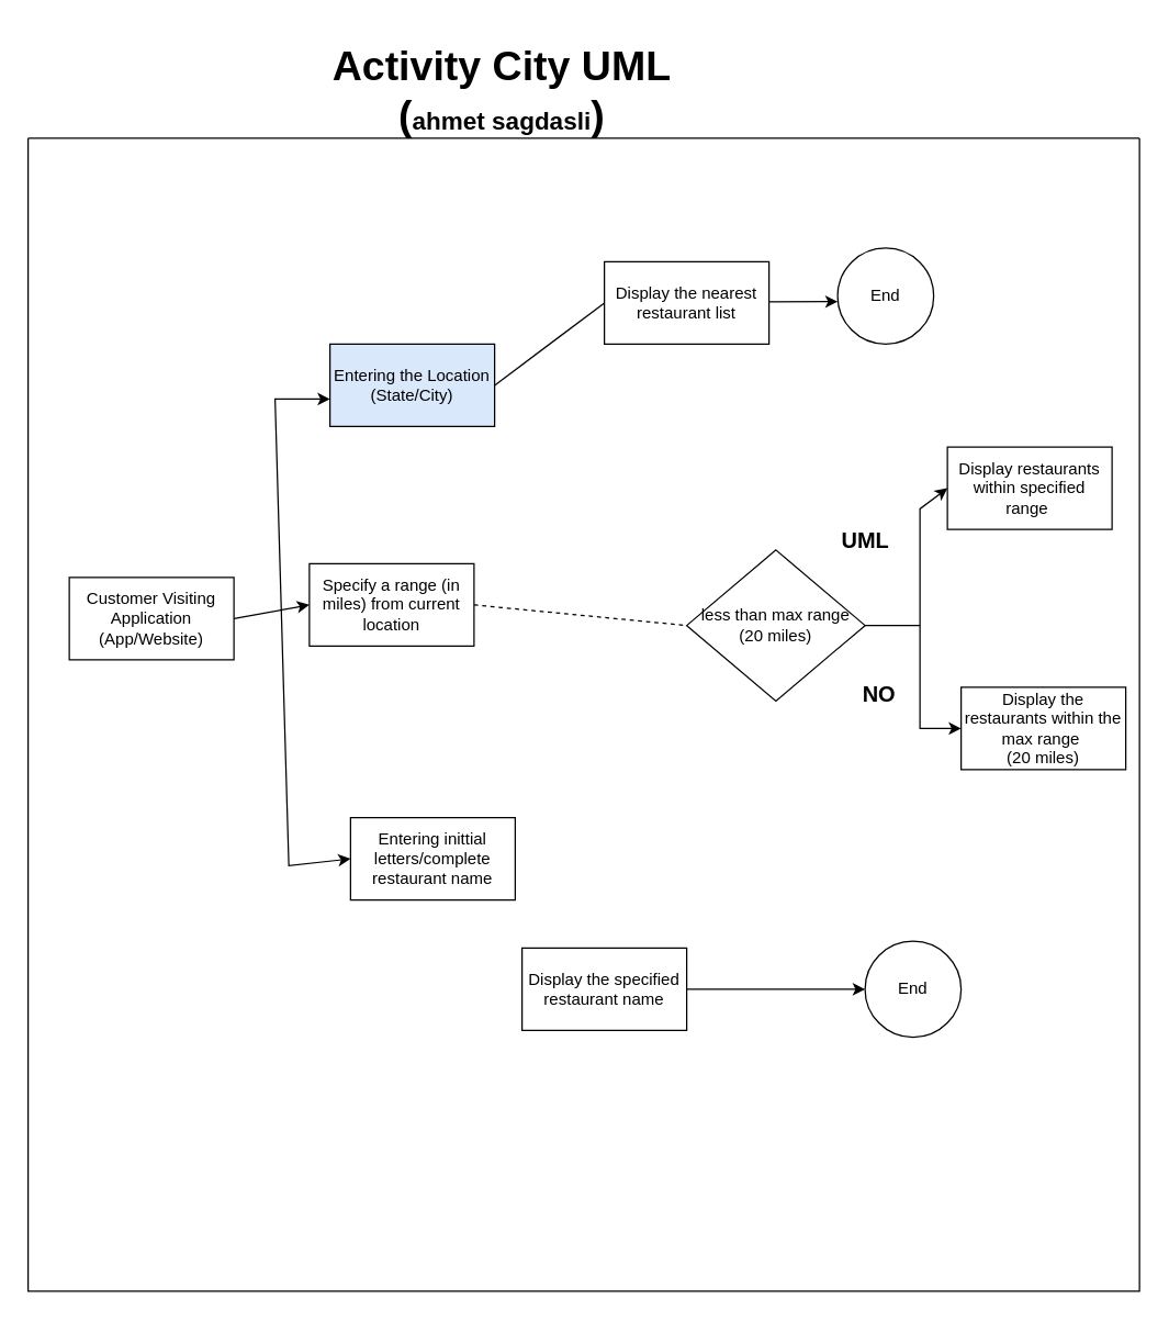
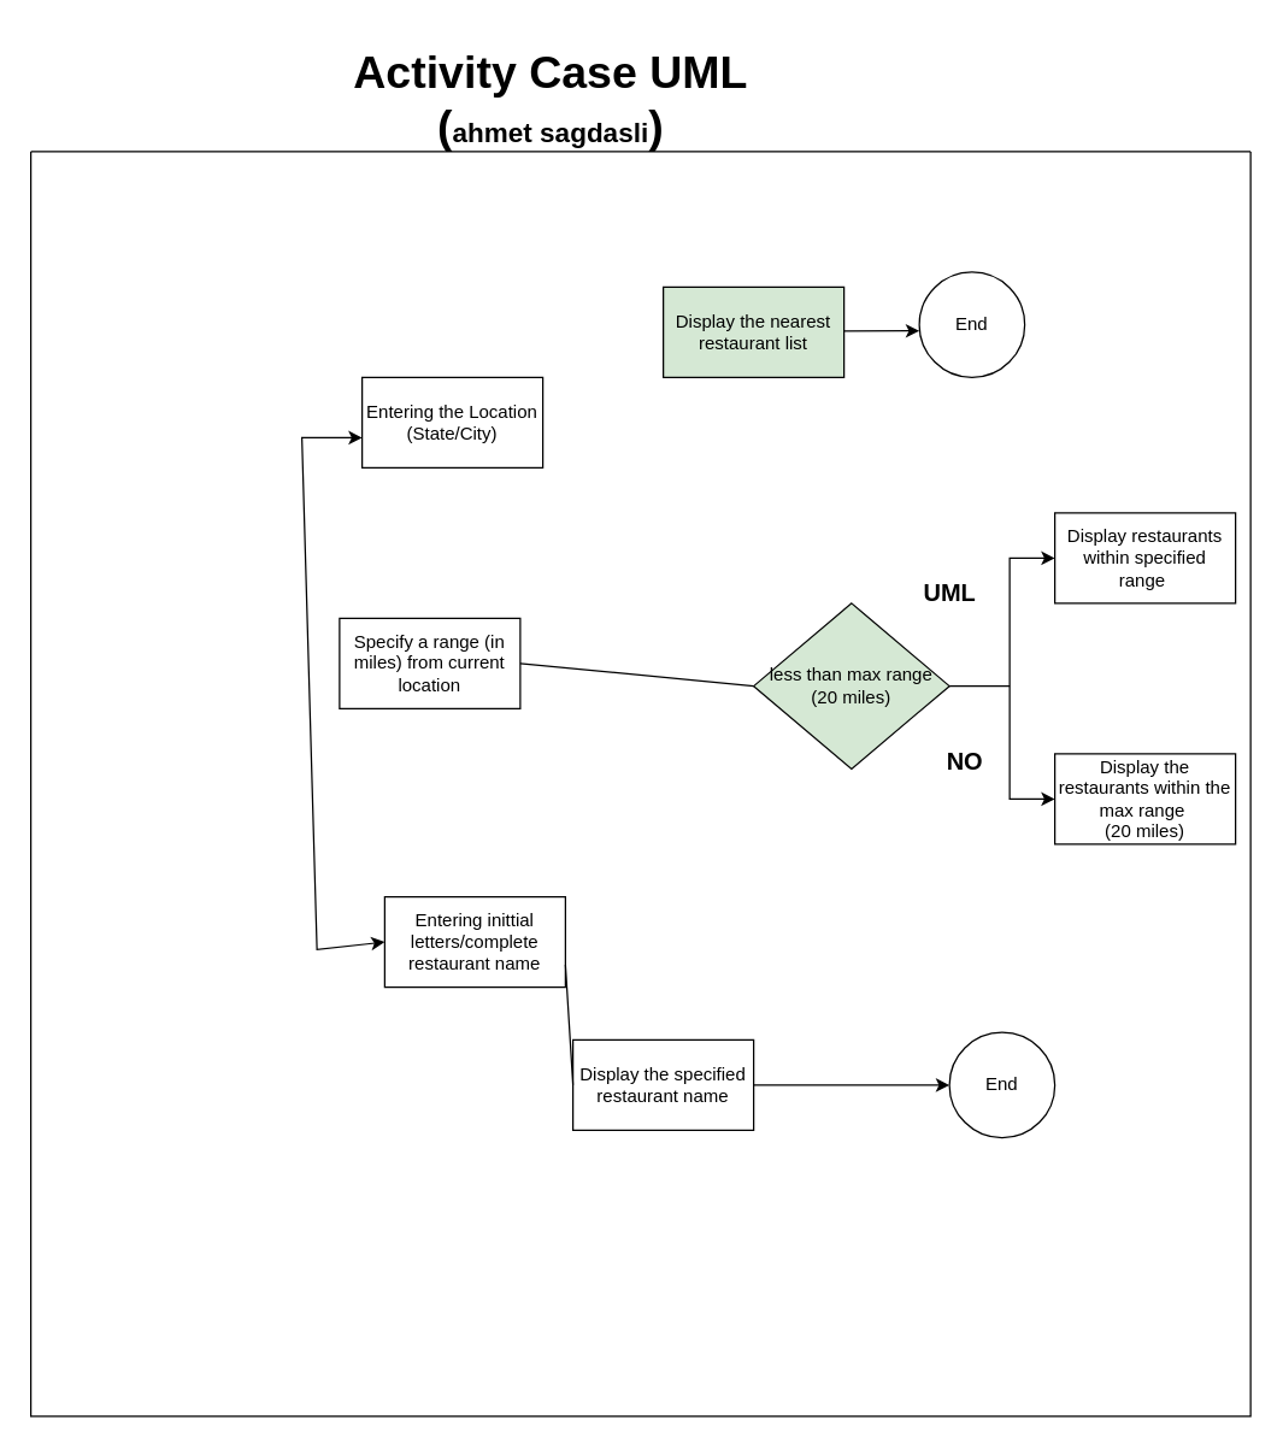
  <mxCell id="0" />
  <mxCell id="1" parent="0" />
- <mxCell id="2" value="Customer Visiting Application (App/Website)" style="rounded=0;whiteSpace=wrap;html=1;" parent="1" vertex="1"><mxGeometry x="50" y="420" width="120" height="60" as="geometry" /></mxCell>
- <mxCell id="3" value="Entering the Location (State/City)" style="rounded=0;whiteSpace=wrap;html=1;fillColor=#dae8fc;" parent="1" vertex="1"><mxGeometry x="240" y="250" width="120" height="60" as="geometry" /></mxCell>
+ <mxCell id="3" value="Entering the Location (State/City)" style="rounded=0;whiteSpace=wrap;html=1;" parent="1" vertex="1"><mxGeometry x="240" y="250" width="120" height="60" as="geometry" /></mxCell>
  <mxCell id="4" value="Specify a range (in miles) from current location" style="rounded=0;whiteSpace=wrap;html=1;" parent="1" vertex="1"><mxGeometry x="225" y="410" width="120" height="60" as="geometry" /></mxCell>
  <mxCell id="5" value="Entering inittial letters/complete restaurant name" style="rounded=0;whiteSpace=wrap;html=1;" parent="1" vertex="1"><mxGeometry x="255" y="595" width="120" height="60" as="geometry" /></mxCell>
- <mxCell id="6" value="Display the nearest restaurant list" style="rounded=0;whiteSpace=wrap;html=1;" parent="1" vertex="1"><mxGeometry x="440" y="190" width="120" height="60" as="geometry" /></mxCell>
+ <mxCell id="6" value="Display the nearest restaurant list" style="rounded=0;whiteSpace=wrap;html=1;fillColor=#d5e8d4;" parent="1" vertex="1"><mxGeometry x="440" y="190" width="120" height="60" as="geometry" /></mxCell>
  <mxCell id="7" value="Display the specified restaurant name" style="rounded=0;whiteSpace=wrap;html=1;" parent="1" vertex="1"><mxGeometry x="380" y="690" width="120" height="60" as="geometry" /></mxCell>
- <mxCell id="8" value="less than max range&lt;br&gt;(20 miles)" style="rhombus;whiteSpace=wrap;html=1;" parent="1" vertex="1"><mxGeometry x="500" y="400" width="130" height="110" as="geometry" /></mxCell>
- <mxCell id="9" value="Display restaurants within specified range&amp;nbsp;" style="rounded=0;whiteSpace=wrap;html=1;" parent="1" vertex="1"><mxGeometry x="690" y="325" width="120" height="60" as="geometry" /></mxCell>
+ <mxCell id="8" value="less than max range&lt;br&gt;(20 miles)" style="rhombus;whiteSpace=wrap;html=1;fillColor=#d5e8d4;" parent="1" vertex="1"><mxGeometry x="500" y="400" width="130" height="110" as="geometry" /></mxCell>
+ <mxCell id="9" value="Display restaurants within specified range&amp;nbsp;" style="rounded=0;whiteSpace=wrap;html=1;" parent="1" vertex="1"><mxGeometry x="700" y="340" width="120" height="60" as="geometry" /></mxCell>
  <mxCell id="10" value="Display the restaurants within the max range&amp;nbsp;&lt;br&gt;(20 miles)" style="rounded=0;whiteSpace=wrap;html=1;" parent="1" vertex="1"><mxGeometry x="700" y="500" width="120" height="60" as="geometry" /></mxCell>
- <mxCell id="11" value="" style="endArrow=classic;html=1;rounded=0;exitX=1;exitY=0.5;exitDx=0;exitDy=0;entryX=0;entryY=0.5;entryDx=0;entryDy=0;" parent="1" source="2" target="4" edge="1"><mxGeometry width="50" height="50" relative="1" as="geometry"><mxPoint x="400" y="510" as="sourcePoint" /><mxPoint x="450" y="460" as="targetPoint" /></mxGeometry></mxCell>
  <mxCell id="12" value="" style="endArrow=classic;startArrow=classic;html=1;rounded=0;exitX=0;exitY=0.5;exitDx=0;exitDy=0;" parent="1" source="5" edge="1"><mxGeometry width="50" height="50" relative="1" as="geometry"><mxPoint x="50" y="650" as="sourcePoint" /><mxPoint x="240" y="290" as="targetPoint" /><Array as="points"><mxPoint x="210" y="630" /><mxPoint x="200" y="290" /></Array></mxGeometry></mxCell>
- <mxCell id="13" value="" style="endArrow=none;html=1;rounded=0;exitX=1;exitY=0.5;exitDx=0;exitDy=0;entryX=0;entryY=0.5;entryDx=0;entryDy=0;dashed=1;" parent="1" source="4" target="8" edge="1"><mxGeometry width="50" height="50" relative="1" as="geometry"><mxPoint x="400" y="510" as="sourcePoint" /><mxPoint x="450" y="460" as="targetPoint" /></mxGeometry></mxCell>
- <mxCell id="14" value="" style="endArrow=none;html=1;rounded=0;entryX=0;entryY=0.5;entryDx=0;entryDy=0;exitX=1;exitY=0.5;exitDx=0;exitDy=0;" parent="1" source="3" target="6" edge="1"><mxGeometry width="50" height="50" relative="1" as="geometry"><mxPoint x="360" y="300" as="sourcePoint" /><mxPoint x="410" y="250" as="targetPoint" /></mxGeometry></mxCell>
+ <mxCell id="13" value="" style="endArrow=none;html=1;rounded=0;exitX=1;exitY=0.5;exitDx=0;exitDy=0;entryX=0;entryY=0.5;entryDx=0;entryDy=0;" parent="1" source="4" target="8" edge="1"><mxGeometry width="50" height="50" relative="1" as="geometry"><mxPoint x="400" y="510" as="sourcePoint" /><mxPoint x="450" y="460" as="targetPoint" /></mxGeometry></mxCell>
  <mxCell id="15" value="End" style="ellipse;whiteSpace=wrap;html=1;aspect=fixed;" parent="1" vertex="1"><mxGeometry x="610" y="180" width="70" height="70" as="geometry" /></mxCell>
  <mxCell id="16" value="End" style="ellipse;whiteSpace=wrap;html=1;aspect=fixed;" parent="1" vertex="1"><mxGeometry x="630" y="685" width="70" height="70" as="geometry" /></mxCell>
  <mxCell id="17" value="" style="endArrow=classic;startArrow=classic;html=1;rounded=0;exitX=0;exitY=0.5;exitDx=0;exitDy=0;entryX=0;entryY=0.5;entryDx=0;entryDy=0;" parent="1" source="10" target="9" edge="1"><mxGeometry width="50" height="50" relative="1" as="geometry"><mxPoint x="700" y="650" as="sourcePoint" /><mxPoint x="700" y="310" as="targetPoint" /><Array as="points"><mxPoint x="670" y="530" /><mxPoint x="670" y="370" /></Array></mxGeometry></mxCell>
  <mxCell id="18" value="" style="endArrow=none;html=1;rounded=0;exitX=1;exitY=0.5;exitDx=0;exitDy=0;" parent="1" source="8" edge="1"><mxGeometry width="50" height="50" relative="1" as="geometry"><mxPoint x="390" y="410" as="sourcePoint" /><mxPoint x="670" y="455" as="targetPoint" /></mxGeometry></mxCell>
  <mxCell id="19" value="" style="endArrow=classic;html=1;rounded=0;exitX=1;exitY=0.5;exitDx=0;exitDy=0;entryX=0;entryY=0.5;entryDx=0;entryDy=0;" parent="1" source="7" target="16" edge="1"><mxGeometry width="50" height="50" relative="1" as="geometry"><mxPoint x="390" y="410" as="sourcePoint" /><mxPoint x="440" y="360" as="targetPoint" /></mxGeometry></mxCell>
  <mxCell id="20" value="" style="endArrow=classic;html=1;rounded=0;exitX=1;exitY=0.5;exitDx=0;exitDy=0;" parent="1" edge="1"><mxGeometry width="50" height="50" relative="1" as="geometry"><mxPoint x="560" y="219.23" as="sourcePoint" /><mxPoint x="610" y="219" as="targetPoint" /></mxGeometry></mxCell>
+ <mxCell id="21" value="" style="endArrow=none;html=1;rounded=0;exitX=1;exitY=0.75;exitDx=0;exitDy=0;entryX=0;entryY=0.5;entryDx=0;entryDy=0;" parent="1" source="5" target="7" edge="1"><mxGeometry width="50" height="50" relative="1" as="geometry"><mxPoint x="390" y="410" as="sourcePoint" /><mxPoint x="440" y="360" as="targetPoint" /></mxGeometry></mxCell>
  <mxCell id="22" value="&lt;font style=&quot;font-size: 16px;&quot;&gt;&lt;b&gt;UML&lt;/b&gt;&lt;/font&gt;" style="text;html=1;align=center;verticalAlign=middle;resizable=0;points=[];autosize=1;strokeColor=none;fillColor=none;" parent="1" vertex="1"><mxGeometry x="600" y="378" width="60" height="30" as="geometry" /></mxCell>
  <mxCell id="23" value="&lt;font style=&quot;font-size: 16px;&quot;&gt;&lt;b&gt;NO&lt;/b&gt;&lt;/font&gt;" style="text;html=1;align=center;verticalAlign=middle;resizable=0;points=[];autosize=1;strokeColor=none;fillColor=none;" parent="1" vertex="1"><mxGeometry x="615" y="490" width="50" height="30" as="geometry" /></mxCell>
  <mxCell id="24" value="" style="swimlane;startSize=0;" parent="1" vertex="1"><mxGeometry x="20" y="100" width="810" height="840" as="geometry" /></mxCell>
- <mxCell id="25" value="&lt;font style=&quot;&quot;&gt;&lt;b style=&quot;&quot;&gt;&lt;span style=&quot;font-size: 30px;&quot;&gt;Activity City UML&lt;/span&gt;&lt;br&gt;&lt;span style=&quot;font-size: 30px;&quot;&gt;(&lt;/span&gt;&lt;font style=&quot;font-size: 18px;&quot;&gt;ahmet sagdasli&lt;/font&gt;&lt;span style=&quot;font-size: 30px;&quot;&gt;)&lt;/span&gt;&lt;br&gt;&lt;/b&gt;&lt;/font&gt;" style="text;html=1;align=center;verticalAlign=middle;resizable=0;points=[];autosize=1;strokeColor=none;fillColor=none;" parent="1" vertex="1"><mxGeometry x="220" y="20" width="290" height="90" as="geometry" /></mxCell>
+ <mxCell id="25" value="&lt;font style=&quot;&quot;&gt;&lt;b style=&quot;&quot;&gt;&lt;span style=&quot;font-size: 30px;&quot;&gt;Activity Case UML&lt;/span&gt;&lt;br&gt;&lt;span style=&quot;font-size: 30px;&quot;&gt;(&lt;/span&gt;&lt;font style=&quot;font-size: 18px;&quot;&gt;ahmet sagdasli&lt;/font&gt;&lt;span style=&quot;font-size: 30px;&quot;&gt;)&lt;/span&gt;&lt;br&gt;&lt;/b&gt;&lt;/font&gt;" style="text;html=1;align=center;verticalAlign=middle;resizable=0;points=[];autosize=1;strokeColor=none;fillColor=none;" parent="1" vertex="1"><mxGeometry x="220" y="20" width="290" height="90" as="geometry" /></mxCell>
